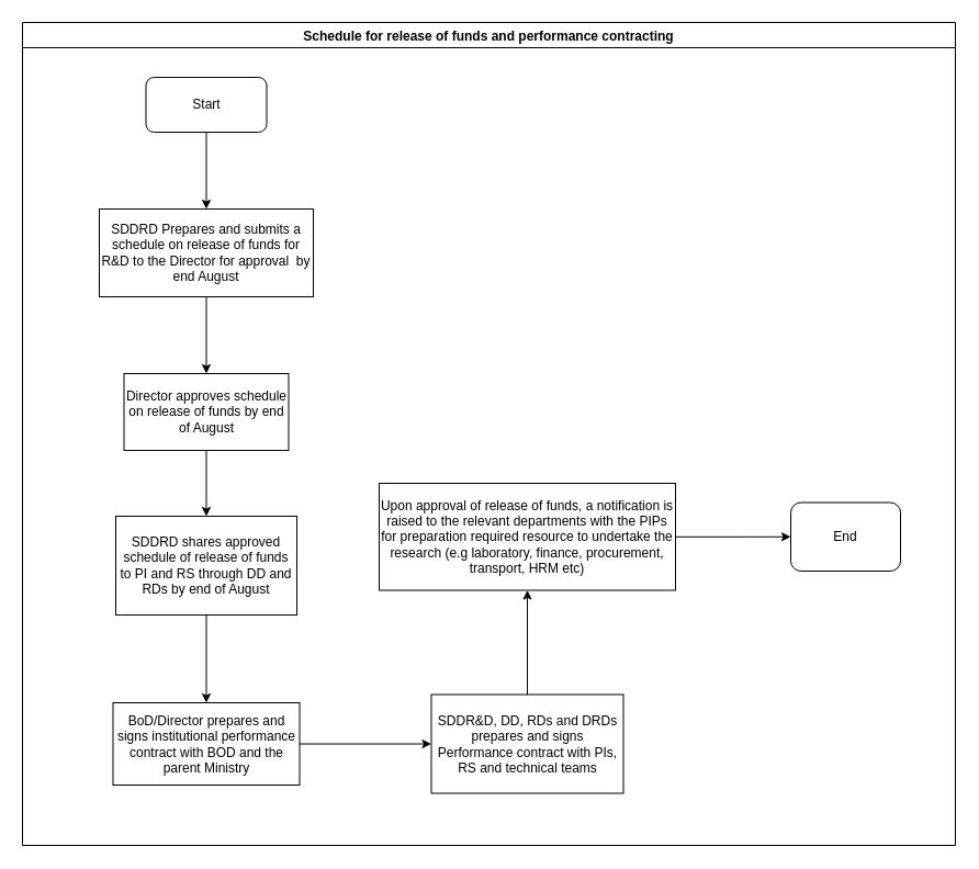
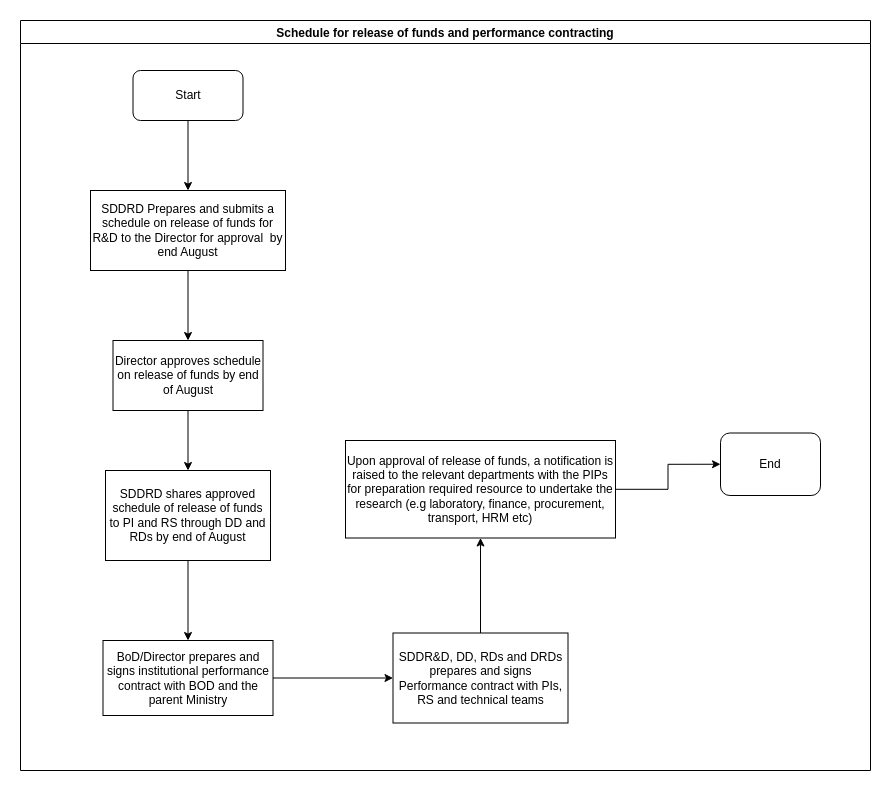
  <mxCell id="0" />
  <mxCell id="1" parent="0" />
  <mxCell id="2" value="Schedule for release of funds and performance contracting" style="swimlane;" parent="1" vertex="1"><mxGeometry x="20" y="20" width="850" height="750" as="geometry" /></mxCell>
  <mxCell id="3" value="Start" style="rounded=1;whiteSpace=wrap;html=1;" parent="2" vertex="1"><mxGeometry x="112.5" y="50" width="110" height="50" as="geometry" /></mxCell>
  <mxCell id="4" value="SDDRD Prepares and submits a schedule on release of funds for R&amp;amp;D to the Director for approval&amp;nbsp; by end August" style="rounded=0;whiteSpace=wrap;html=1;" parent="2" vertex="1"><mxGeometry x="70" y="170" width="195" height="80" as="geometry" /></mxCell>
  <mxCell id="5" value="" style="edgeStyle=orthogonalEdgeStyle;rounded=0;orthogonalLoop=1;jettySize=auto;html=1;" parent="2" source="3" target="4" edge="1"><mxGeometry relative="1" as="geometry"><mxPoint x="167.5" y="175" as="targetPoint" /></mxGeometry></mxCell>
  <mxCell id="6" value="Director approves schedule on release of funds by end of August" style="whiteSpace=wrap;html=1;rounded=0;" parent="2" vertex="1"><mxGeometry x="92.5" y="320" width="150" height="70" as="geometry" /></mxCell>
  <mxCell id="7" value="" style="edgeStyle=orthogonalEdgeStyle;rounded=0;orthogonalLoop=1;jettySize=auto;html=1;" parent="2" source="4" target="6" edge="1"><mxGeometry relative="1" as="geometry" /></mxCell>
  <mxCell id="8" value="SDDRD shares approved schedule of release of funds to PI and RS through DD and RDs by end of August" style="whiteSpace=wrap;html=1;rounded=0;" parent="2" vertex="1"><mxGeometry x="85" y="450" width="165" height="90" as="geometry" /></mxCell>
  <mxCell id="9" value="" style="edgeStyle=orthogonalEdgeStyle;rounded=0;orthogonalLoop=1;jettySize=auto;html=1;" parent="2" source="6" target="8" edge="1"><mxGeometry relative="1" as="geometry" /></mxCell>
  <mxCell id="10" value="SDDR&amp;amp;D, DD, RDs and DRDs prepares and signs Performance contract with PIs, RS and technical teams " style="whiteSpace=wrap;html=1;rounded=0;" parent="2" vertex="1"><mxGeometry x="372.5" y="612.5" width="175" height="90" as="geometry" /></mxCell>
- <mxCell id="11" value="End" style="rounded=1;whiteSpace=wrap;html=1;" parent="2" vertex="1"><mxGeometry x="700" y="437.5" width="100" height="62.5" as="geometry" /></mxCell>
+ <mxCell id="11" value="End" style="rounded=1;whiteSpace=wrap;html=1;" parent="2" vertex="1"><mxGeometry x="700" y="412.5" width="100" height="62.5" as="geometry" /></mxCell>
  <mxCell id="12" value="Upon approval of release of funds, a notification is raised to the relevant departments with the PIPs for preparation required resource to undertake the research (e.g laboratory, finance, procurement, transport, HRM etc)" style="whiteSpace=wrap;html=1;rounded=0;" vertex="1" parent="2"><mxGeometry x="325" y="420" width="270" height="97.5" as="geometry" /></mxCell>
  <mxCell id="13" value="" style="edgeStyle=orthogonalEdgeStyle;rounded=0;orthogonalLoop=1;jettySize=auto;html=1;" edge="1" parent="2" source="10" target="12"><mxGeometry relative="1" as="geometry" /></mxCell>
  <mxCell id="14" value="" style="edgeStyle=orthogonalEdgeStyle;rounded=0;orthogonalLoop=1;jettySize=auto;html=1;entryX=0;entryY=0.5;entryDx=0;entryDy=0;" edge="1" parent="2" source="12" target="11"><mxGeometry relative="1" as="geometry"><mxPoint x="750" y="468.8" as="targetPoint" /></mxGeometry></mxCell>
  <mxCell id="15" value="" style="edgeStyle=orthogonalEdgeStyle;rounded=0;orthogonalLoop=1;jettySize=auto;html=1;" parent="1" source="16" target="10" edge="1"><mxGeometry relative="1" as="geometry" /></mxCell>
  <mxCell id="16" value="BoD/Director prepares and signs institutional performance contract with BOD and the parent Ministry " style="whiteSpace=wrap;html=1;rounded=0;" parent="1" vertex="1"><mxGeometry x="102.5" y="640" width="170" height="75" as="geometry" /></mxCell>
  <mxCell id="17" value="" style="edgeStyle=orthogonalEdgeStyle;rounded=0;orthogonalLoop=1;jettySize=auto;html=1;" parent="1" source="8" target="16" edge="1"><mxGeometry relative="1" as="geometry" /></mxCell>
